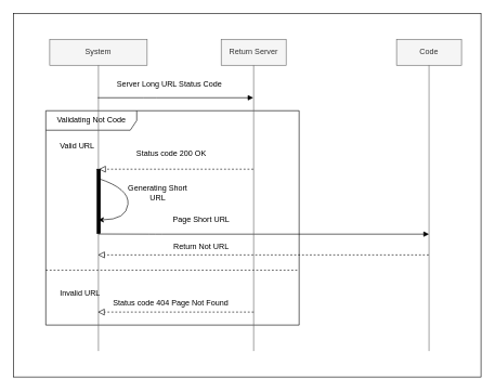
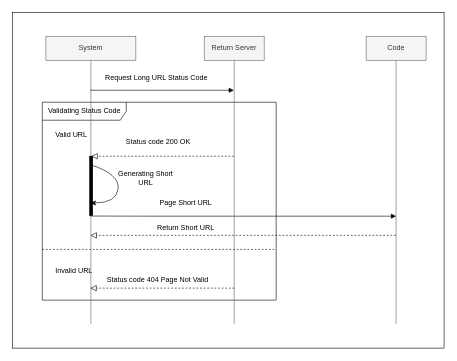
  <mxCell id="0" />
  <mxCell id="1" parent="0" />
  <mxCell id="2" value="" style="rounded=0;whiteSpace=wrap;html=1;fillColor=none;" parent="1" vertex="1"><mxGeometry x="20" y="20" width="720" height="560" as="geometry" /></mxCell>
- <mxCell id="3" value="Validating Not Code" style="shape=umlFrame;tabWidth=110;tabHeight=30;tabPosition=left;html=1;boundedLbl=1;labelInHeader=1;width=140;height=30;" parent="1" vertex="1"><mxGeometry x="70" y="170" width="390" height="330" as="geometry" /></mxCell>
+ <mxCell id="3" value="Validating Status Code" style="shape=umlFrame;tabWidth=110;tabHeight=30;tabPosition=left;html=1;boundedLbl=1;labelInHeader=1;width=140;height=30;" parent="1" vertex="1"><mxGeometry x="70" y="170" width="390" height="330" as="geometry" /></mxCell>
  <mxCell id="4" value="Valid URL" style="text" parent="3" vertex="1"><mxGeometry width="100" height="20" relative="1" as="geometry"><mxPoint x="20" y="40" as="offset" /></mxGeometry></mxCell>
  <mxCell id="5" value="Invalid URL" style="line;strokeWidth=1;dashed=1;labelPosition=center;verticalLabelPosition=bottom;align=left;verticalAlign=top;spacingLeft=20;spacingTop=15;" parent="3" vertex="1"><mxGeometry y="238.829" width="390" height="13.2" as="geometry" /></mxCell>
  <mxCell id="6" value="Status code 200 OK" style="text;html=1;align=center;verticalAlign=middle;resizable=0;points=[];autosize=1;strokeColor=none;fillColor=none;" parent="3" vertex="1"><mxGeometry x="127.969" y="50.561" width="130" height="30" as="geometry" /></mxCell>
- <mxCell id="7" value="Status code 404 Page Not Found" style="text;html=1;align=center;verticalAlign=middle;resizable=0;points=[];autosize=1;strokeColor=none;fillColor=none;" parent="3" vertex="1"><mxGeometry x="92.406" y="281.512" width="200" height="30" as="geometry" /></mxCell>
+ <mxCell id="7" value="Status code 404 Page Not Valid" style="text;html=1;align=center;verticalAlign=middle;resizable=0;points=[];autosize=1;strokeColor=none;fillColor=none;" parent="3" vertex="1"><mxGeometry x="92.406" y="281.512" width="200" height="30" as="geometry" /></mxCell>
  <mxCell id="8" value="System" style="shape=umlLifeline;perimeter=lifelinePerimeter;whiteSpace=wrap;html=1;container=1;collapsible=0;recursiveResize=0;outlineConnect=0;lifelineDashed=0;fillColor=#f5f5f5;strokeColor=#666666;fontColor=#333333;" parent="1" vertex="1"><mxGeometry x="76" y="60" width="150" height="480" as="geometry" /></mxCell>
  <mxCell id="9" value="Generating Short&lt;br&gt;URL" style="text;html=1;align=center;verticalAlign=middle;resizable=0;points=[];autosize=1;strokeColor=none;fillColor=none;" parent="8" vertex="1"><mxGeometry x="111" y="217" width="110" height="40" as="geometry" /></mxCell>
  <mxCell id="10" value="" style="curved=1;endArrow=classic;html=1;exitX=0.36;exitY=0.145;exitDx=0;exitDy=0;exitPerimeter=0;" parent="8" edge="1"><mxGeometry width="50" height="50" relative="1" as="geometry"><mxPoint x="74.8" y="214.355" as="sourcePoint" /><mxPoint x="74.75" y="278" as="targetPoint" /><Array as="points"><mxPoint x="123" y="230" /><mxPoint x="118" y="278" /></Array></mxGeometry></mxCell>
  <mxCell id="11" value="" style="html=1;points=[];perimeter=orthogonalPerimeter;fillColor=strokeColor;" parent="8" vertex="1"><mxGeometry x="73" y="200" width="5" height="99" as="geometry" /></mxCell>
  <mxCell id="12" value="Code" style="shape=umlLifeline;perimeter=lifelinePerimeter;whiteSpace=wrap;html=1;container=1;collapsible=0;recursiveResize=0;outlineConnect=0;lifelineDashed=0;fillColor=#f5f5f5;strokeColor=#666666;fontColor=#333333;" parent="1" vertex="1"><mxGeometry x="610" y="60" width="100" height="480" as="geometry" /></mxCell>
  <mxCell id="13" value="" style="html=1;verticalAlign=bottom;labelBackgroundColor=none;endArrow=block;endFill=1;exitX=0.2;exitY=0.872;exitDx=0;exitDy=0;exitPerimeter=0;" parent="12" edge="1"><mxGeometry width="160" relative="1" as="geometry"><mxPoint x="-459" y="299.76" as="sourcePoint" /><mxPoint x="50" y="300" as="targetPoint" /><Array as="points"><mxPoint x="-370.75" y="300" /></Array></mxGeometry></mxCell>
  <mxCell id="14" value="Page Short URL" style="text;html=1;align=center;verticalAlign=middle;resizable=0;points=[];autosize=1;strokeColor=none;fillColor=none;" parent="1" vertex="1"><mxGeometry x="254" y="323" width="110" height="30" as="geometry" /></mxCell>
  <mxCell id="15" value="" style="endArrow=block;startArrow=none;endFill=0;startFill=0;endSize=8;html=1;verticalAlign=bottom;dashed=1;labelBackgroundColor=none;" parent="1" edge="1"><mxGeometry width="160" relative="1" as="geometry"><mxPoint x="659.5" y="392" as="sourcePoint" /><mxPoint x="150.25" y="392" as="targetPoint" /><Array as="points"><mxPoint x="280" y="392" /></Array></mxGeometry></mxCell>
- <mxCell id="16" value="Return Not URL" style="text;html=1;align=center;verticalAlign=middle;resizable=0;points=[];autosize=1;strokeColor=none;fillColor=none;" parent="1" vertex="1"><mxGeometry x="249" y="364" width="120" height="30" as="geometry" /></mxCell>
+ <mxCell id="16" value="Return Short URL" style="text;html=1;align=center;verticalAlign=middle;resizable=0;points=[];autosize=1;strokeColor=none;fillColor=none;" parent="1" vertex="1"><mxGeometry x="249" y="364" width="120" height="30" as="geometry" /></mxCell>
  <mxCell id="17" value="Return Server" style="shape=umlLifeline;perimeter=lifelinePerimeter;whiteSpace=wrap;html=1;container=1;collapsible=0;recursiveResize=0;outlineConnect=0;lifelineDashed=0;fillColor=#f5f5f5;strokeColor=#666666;fontColor=#333333;" parent="1" vertex="1"><mxGeometry x="340" y="60" width="100" height="480" as="geometry" /></mxCell>
  <mxCell id="18" value="" style="html=1;verticalAlign=bottom;labelBackgroundColor=none;endArrow=block;endFill=1;" parent="1" edge="1"><mxGeometry width="160" relative="1" as="geometry"><mxPoint x="150" y="150" as="sourcePoint" /><mxPoint x="389.5" y="150" as="targetPoint" /><Array as="points"><mxPoint x="230" y="150" /></Array></mxGeometry></mxCell>
- <mxCell id="19" value="Server Long URL Status Code" style="text;html=1;align=center;verticalAlign=middle;resizable=0;points=[];autosize=1;strokeColor=none;fillColor=none;" parent="1" vertex="1"><mxGeometry x="165" y="115" width="190" height="30" as="geometry" /></mxCell>
+ <mxCell id="19" value="Request Long URL Status Code" style="text;html=1;align=center;verticalAlign=middle;resizable=0;points=[];autosize=1;strokeColor=none;fillColor=none;" parent="1" vertex="1"><mxGeometry x="165" y="115" width="190" height="30" as="geometry" /></mxCell>
  <mxCell id="20" value="" style="endArrow=block;startArrow=none;endFill=0;startFill=0;endSize=8;html=1;verticalAlign=bottom;dashed=1;labelBackgroundColor=none;" parent="1" edge="1"><mxGeometry width="160" relative="1" as="geometry"><mxPoint x="389.5" y="260" as="sourcePoint" /><mxPoint x="151.75" y="260" as="targetPoint" /><Array as="points"><mxPoint x="250" y="260" /></Array></mxGeometry></mxCell>
  <mxCell id="21" value="" style="endArrow=block;startArrow=none;endFill=0;startFill=0;endSize=8;html=1;verticalAlign=bottom;dashed=1;labelBackgroundColor=none;" parent="1" edge="1"><mxGeometry width="160" relative="1" as="geometry"><mxPoint x="390" y="480" as="sourcePoint" /><mxPoint x="150" y="480" as="targetPoint" /><Array as="points"><mxPoint x="260" y="480" /></Array></mxGeometry></mxCell>
